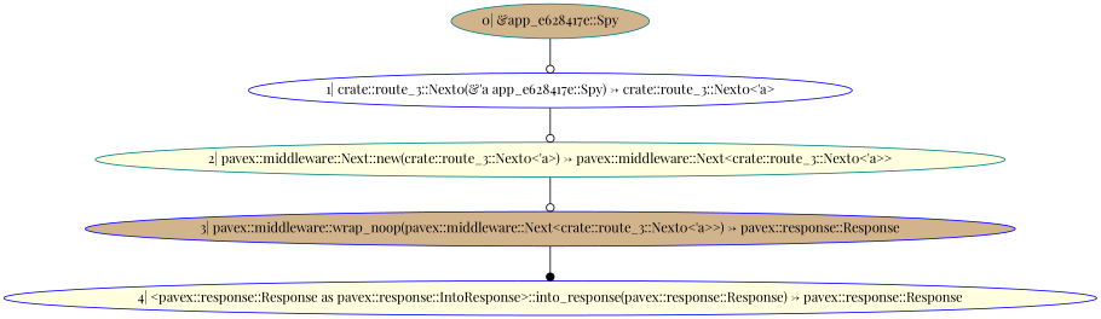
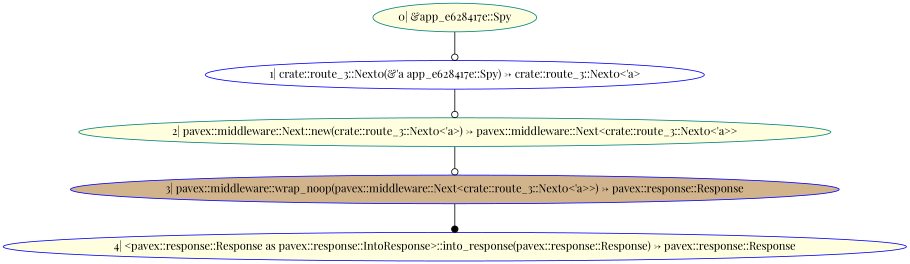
  digraph {
    fontname="Playfair Display"
    node [style=filled fillcolor=tan color=blue fontname="Playfair Display"]
    edge [arrowhead=odot fontname="Playfair Display"]
    n1 [label="3| pavex::middleware::wrap_noop(pavex::middleware::Next<crate::route_3::Next0<'a>>) -> pavex::response::Response"]
    n2 [label="4| <pavex::response::Response as pavex::response::IntoResponse>::into_response(pavex::response::Response) -> pavex::response::Response" fillcolor=lightyellow]
    n3 [label="2| pavex::middleware::Next::new(crate::route_3::Next0<'a>) -> pavex::middleware::Next<crate::route_3::Next0<'a>>" fillcolor=lightyellow color=teal]
    n4 [label="1| crate::route_3::Next0(&'a app_e628417e::Spy) -> crate::route_3::Next0<'a>" fillcolor=white]
-   n5 [label="0| &app_e628417e::Spy" color=teal]
+   n5 [label="0| &app_e628417e::Spy" fillcolor=lightyellow color=teal]
    n1 -> n2 [arrowhead=dot]
    n3 -> n1
    n4 -> n3
    n5 -> n4
  }
